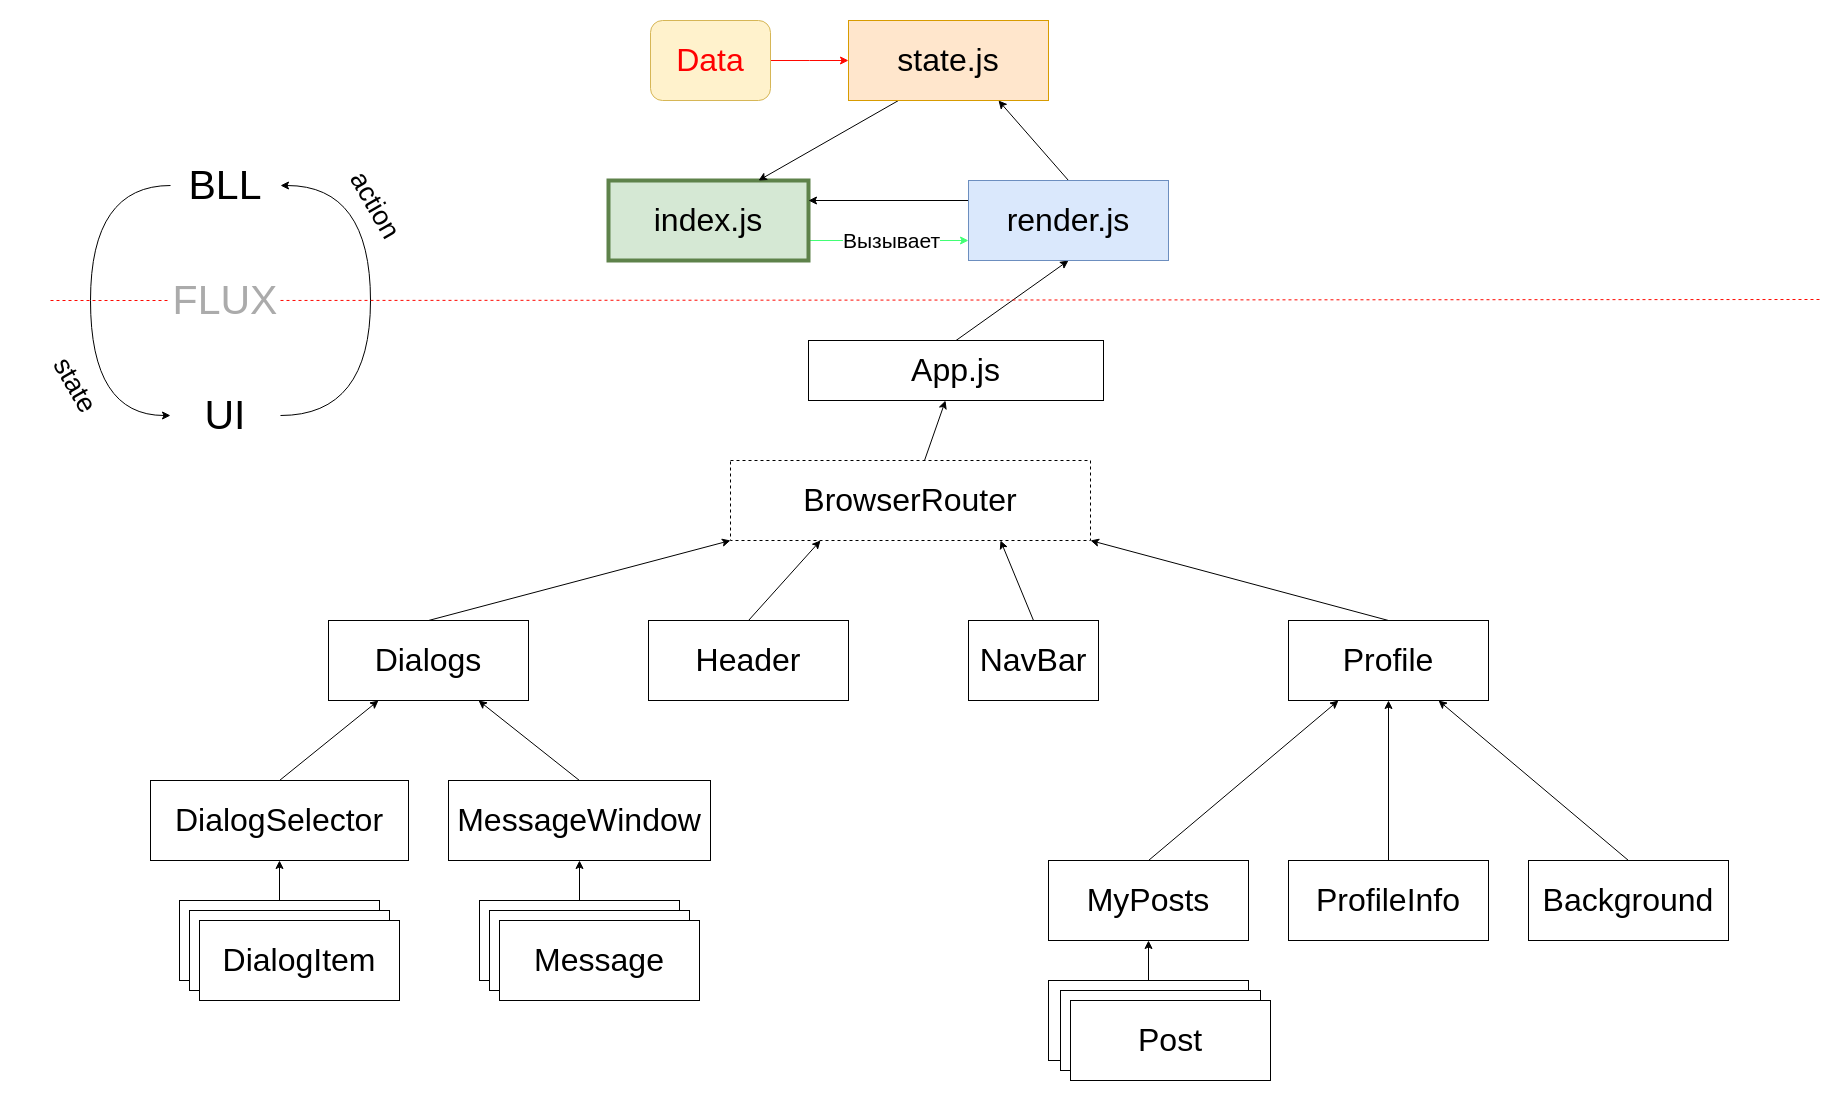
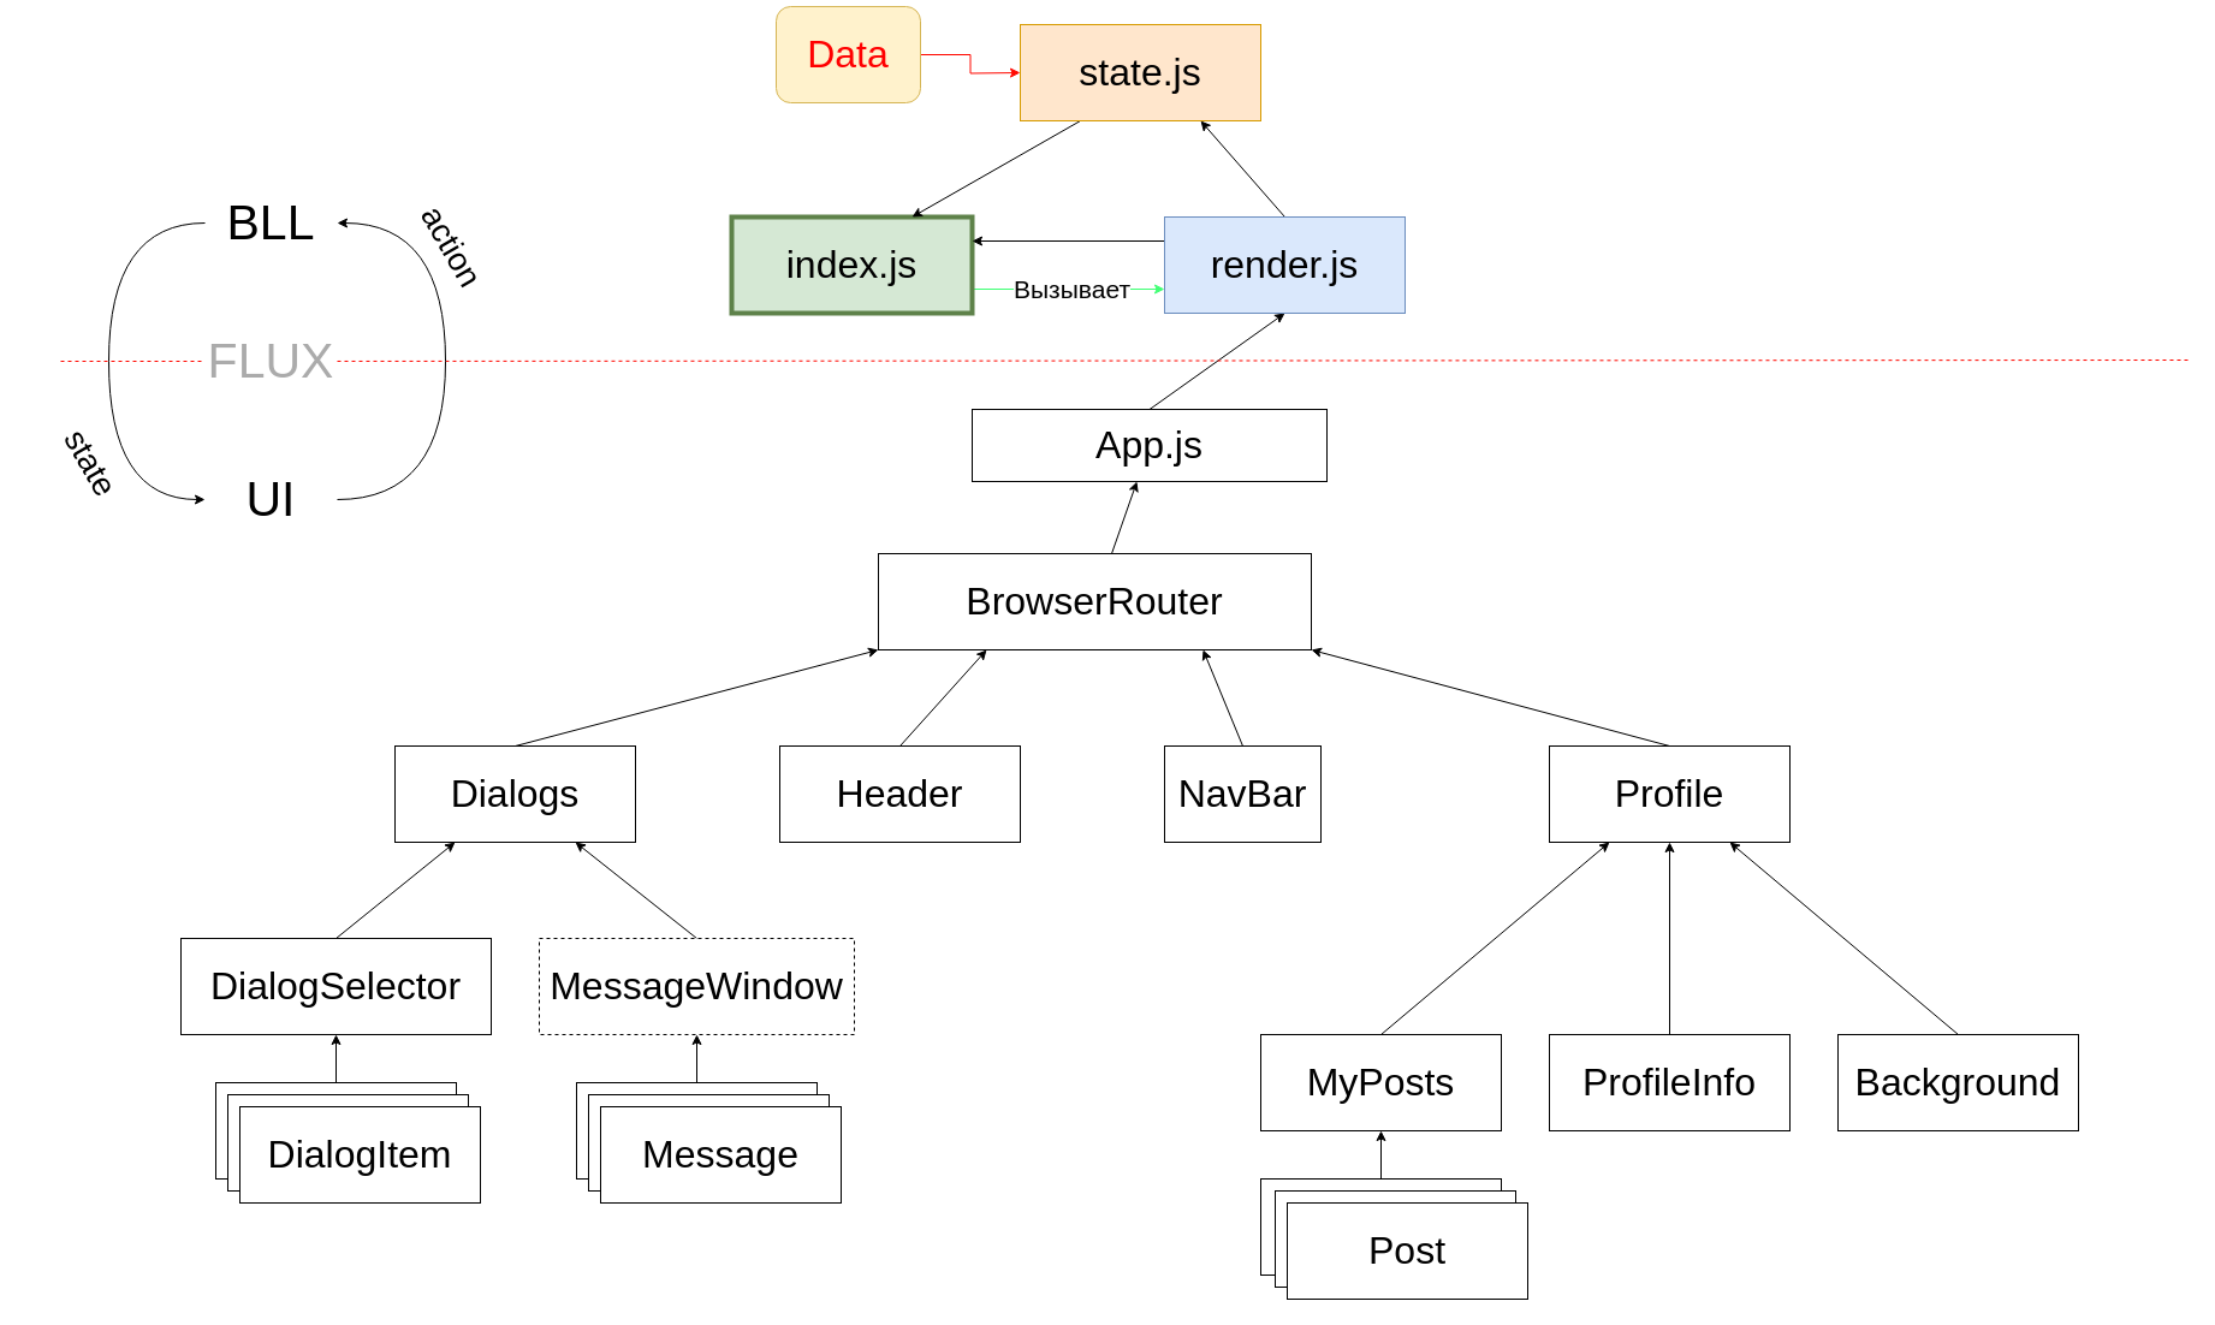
  <mxCell id="0" />
  <mxCell id="1" parent="0" />
  <mxCell id="2" style="edgeStyle=none;rounded=0;orthogonalLoop=1;jettySize=auto;html=1;exitX=0.5;exitY=1;exitDx=0;exitDy=0;entryX=0.5;entryY=0;entryDx=0;entryDy=0;fontSize=32;startArrow=classic;startFill=1;endArrow=none;endFill=0;" parent="1" source="45" target="12" edge="1"><mxGeometry relative="1" as="geometry" /></mxCell>
  <mxCell id="3" style="edgeStyle=none;rounded=0;orthogonalLoop=1;jettySize=auto;html=1;exitX=1;exitY=0.75;exitDx=0;exitDy=0;entryX=0;entryY=0.75;entryDx=0;entryDy=0;strokeColor=#42FF75;" parent="1" source="5" target="45" edge="1"><mxGeometry relative="1" as="geometry" /></mxCell>
  <mxCell id="4" value="&lt;font style=&quot;font-size: 21px&quot;&gt;Вызывает&lt;/font&gt;" style="edgeLabel;html=1;align=center;verticalAlign=middle;resizable=0;points=[];" parent="3" vertex="1" connectable="0"><mxGeometry x="0.212" y="-2" relative="1" as="geometry"><mxPoint x="-14.67" y="-2" as="offset" /></mxGeometry></mxCell>
  <mxCell id="5" value="index.js" style="rounded=0;whiteSpace=wrap;html=1;fontSize=32;fillColor=#d5e8d4;strokeColor=#5E824A;strokeWidth=4;" parent="1" vertex="1"><mxGeometry x="608" y="180" width="200" height="80" as="geometry" /></mxCell>
  <mxCell id="6" style="edgeStyle=none;rounded=0;orthogonalLoop=1;jettySize=auto;html=1;exitX=0.25;exitY=1;exitDx=0;exitDy=0;entryX=0.5;entryY=0;entryDx=0;entryDy=0;fontSize=32;endArrow=none;endFill=0;startArrow=classic;startFill=1;" parent="1" source="10" target="21" edge="1"><mxGeometry relative="1" as="geometry" /></mxCell>
  <mxCell id="7" style="edgeStyle=none;rounded=0;orthogonalLoop=1;jettySize=auto;html=1;exitX=0.75;exitY=1;exitDx=0;exitDy=0;entryX=0.5;entryY=0;entryDx=0;entryDy=0;fontSize=32;endArrow=none;endFill=0;startArrow=classic;startFill=1;" parent="1" source="10" target="13" edge="1"><mxGeometry relative="1" as="geometry" /></mxCell>
  <mxCell id="8" style="edgeStyle=none;rounded=0;orthogonalLoop=1;jettySize=auto;html=1;exitX=0;exitY=1;exitDx=0;exitDy=0;entryX=0.5;entryY=0;entryDx=0;entryDy=0;fontSize=32;endArrow=none;endFill=0;startArrow=classic;startFill=1;" parent="1" source="10" target="20" edge="1"><mxGeometry relative="1" as="geometry" /></mxCell>
  <mxCell id="9" style="edgeStyle=none;rounded=0;orthogonalLoop=1;jettySize=auto;html=1;exitX=1;exitY=1;exitDx=0;exitDy=0;entryX=0.5;entryY=0;entryDx=0;entryDy=0;fontSize=32;endArrow=none;endFill=0;startArrow=classic;startFill=1;" parent="1" source="10" target="17" edge="1"><mxGeometry relative="1" as="geometry" /></mxCell>
- <mxCell id="10" value="BrowserRouter" style="rounded=0;whiteSpace=wrap;html=1;fontSize=32;dashed=1;" parent="1" vertex="1"><mxGeometry x="730" y="460" width="360" height="80" as="geometry" /></mxCell>
+ <mxCell id="10" value="BrowserRouter" style="rounded=0;whiteSpace=wrap;html=1;fontSize=32;" parent="1" vertex="1"><mxGeometry x="730" y="460" width="360" height="80" as="geometry" /></mxCell>
  <mxCell id="11" value="" style="edgeStyle=none;rounded=0;orthogonalLoop=1;jettySize=auto;html=1;fontSize=32;startArrow=classic;startFill=1;endArrow=none;endFill=0;" parent="1" source="12" target="10" edge="1"><mxGeometry relative="1" as="geometry" /></mxCell>
  <mxCell id="12" value="App.js" style="rounded=0;whiteSpace=wrap;html=1;fontSize=32;" parent="1" vertex="1"><mxGeometry x="808" y="340" width="295" height="60" as="geometry" /></mxCell>
  <mxCell id="13" value="NavBar" style="rounded=0;whiteSpace=wrap;html=1;fontSize=32;" parent="1" vertex="1"><mxGeometry x="968" y="620" width="130" height="80" as="geometry" /></mxCell>
  <mxCell id="14" style="edgeStyle=none;rounded=0;orthogonalLoop=1;jettySize=auto;html=1;exitX=0.25;exitY=1;exitDx=0;exitDy=0;entryX=0.5;entryY=0;entryDx=0;entryDy=0;fontSize=32;endArrow=none;endFill=0;startArrow=classic;startFill=1;" parent="1" source="17" target="29" edge="1"><mxGeometry relative="1" as="geometry" /></mxCell>
  <mxCell id="15" style="edgeStyle=none;rounded=0;orthogonalLoop=1;jettySize=auto;html=1;exitX=0.5;exitY=1;exitDx=0;exitDy=0;entryX=0.5;entryY=0;entryDx=0;entryDy=0;fontSize=32;endArrow=none;endFill=0;startArrow=classic;startFill=1;" parent="1" source="17" target="27" edge="1"><mxGeometry relative="1" as="geometry" /></mxCell>
  <mxCell id="16" style="edgeStyle=none;rounded=0;orthogonalLoop=1;jettySize=auto;html=1;exitX=0.75;exitY=1;exitDx=0;exitDy=0;entryX=0.5;entryY=0;entryDx=0;entryDy=0;fontSize=32;endArrow=none;endFill=0;startArrow=classic;startFill=1;" parent="1" source="17" target="26" edge="1"><mxGeometry relative="1" as="geometry" /></mxCell>
  <mxCell id="17" value="Profile" style="rounded=0;whiteSpace=wrap;html=1;fontSize=32;" parent="1" vertex="1"><mxGeometry x="1288" y="620" width="200" height="80" as="geometry" /></mxCell>
  <mxCell id="18" style="edgeStyle=none;rounded=0;orthogonalLoop=1;jettySize=auto;html=1;exitX=0.25;exitY=1;exitDx=0;exitDy=0;entryX=0.5;entryY=0;entryDx=0;entryDy=0;fontSize=32;endArrow=none;endFill=0;startArrow=classic;startFill=1;" parent="1" source="20" target="23" edge="1"><mxGeometry relative="1" as="geometry" /></mxCell>
  <mxCell id="19" style="edgeStyle=none;rounded=0;orthogonalLoop=1;jettySize=auto;html=1;exitX=0.75;exitY=1;exitDx=0;exitDy=0;entryX=0.5;entryY=0;entryDx=0;entryDy=0;fontSize=32;endArrow=none;endFill=0;startArrow=classic;startFill=1;" parent="1" source="20" target="25" edge="1"><mxGeometry relative="1" as="geometry" /></mxCell>
  <mxCell id="20" value="Dialogs" style="rounded=0;whiteSpace=wrap;html=1;fontSize=32;" parent="1" vertex="1"><mxGeometry x="328" y="620" width="200" height="80" as="geometry" /></mxCell>
  <mxCell id="21" value="Header" style="rounded=0;whiteSpace=wrap;html=1;fontSize=32;" parent="1" vertex="1"><mxGeometry x="648" y="620" width="200" height="80" as="geometry" /></mxCell>
  <mxCell id="22" style="edgeStyle=none;rounded=0;orthogonalLoop=1;jettySize=auto;html=1;exitX=0.5;exitY=1;exitDx=0;exitDy=0;entryX=0.5;entryY=0;entryDx=0;entryDy=0;endArrow=none;endFill=0;startArrow=classic;startFill=1;" parent="1" source="23" target="33" edge="1"><mxGeometry relative="1" as="geometry" /></mxCell>
  <mxCell id="23" value="DialogSelector" style="rounded=0;whiteSpace=wrap;html=1;fontSize=32;" parent="1" vertex="1"><mxGeometry x="150" y="780" width="258" height="80" as="geometry" /></mxCell>
  <mxCell id="24" style="edgeStyle=none;rounded=0;orthogonalLoop=1;jettySize=auto;html=1;exitX=0.5;exitY=1;exitDx=0;exitDy=0;entryX=0.5;entryY=0;entryDx=0;entryDy=0;strokeColor=#000000;endArrow=none;endFill=0;startArrow=classic;startFill=1;" parent="1" source="25" target="34" edge="1"><mxGeometry relative="1" as="geometry" /></mxCell>
- <mxCell id="25" value="MessageWindow" style="rounded=0;whiteSpace=wrap;html=1;fontSize=32;" parent="1" vertex="1"><mxGeometry x="448" y="780" width="262" height="80" as="geometry" /></mxCell>
+ <mxCell id="25" value="MessageWindow" style="rounded=0;whiteSpace=wrap;html=1;fontSize=32;dashed=1;" parent="1" vertex="1"><mxGeometry x="448" y="780" width="262" height="80" as="geometry" /></mxCell>
  <mxCell id="26" value="Background" style="rounded=0;whiteSpace=wrap;html=1;fontSize=32;" parent="1" vertex="1"><mxGeometry x="1528" y="860" width="200" height="80" as="geometry" /></mxCell>
  <mxCell id="27" value="ProfileInfo" style="rounded=0;whiteSpace=wrap;html=1;fontSize=32;" parent="1" vertex="1"><mxGeometry x="1288" y="860" width="200" height="80" as="geometry" /></mxCell>
  <mxCell id="28" style="edgeStyle=none;rounded=0;orthogonalLoop=1;jettySize=auto;html=1;exitX=0.5;exitY=1;exitDx=0;exitDy=0;entryX=0.5;entryY=0;entryDx=0;entryDy=0;fontSize=32;endArrow=none;endFill=0;startArrow=classic;startFill=1;" parent="1" source="29" target="30" edge="1"><mxGeometry relative="1" as="geometry" /></mxCell>
  <mxCell id="29" value="MyPosts" style="rounded=0;whiteSpace=wrap;html=1;fontSize=32;" parent="1" vertex="1"><mxGeometry x="1048" y="860" width="200" height="80" as="geometry" /></mxCell>
  <mxCell id="30" value="MyPosts" style="rounded=0;whiteSpace=wrap;html=1;fontSize=32;" parent="1" vertex="1"><mxGeometry x="1048" y="980" width="200" height="80" as="geometry" /></mxCell>
  <mxCell id="31" value="MyPosts" style="rounded=0;whiteSpace=wrap;html=1;fontSize=32;" parent="1" vertex="1"><mxGeometry x="1060" y="990" width="200" height="80" as="geometry" /></mxCell>
  <mxCell id="32" value="Post" style="rounded=0;whiteSpace=wrap;html=1;fontSize=32;" parent="1" vertex="1"><mxGeometry x="1070" y="1000" width="200" height="80" as="geometry" /></mxCell>
  <mxCell id="33" value="DialogItem" style="rounded=0;whiteSpace=wrap;html=1;fontSize=32;" parent="1" vertex="1"><mxGeometry x="179" y="900" width="200" height="80" as="geometry" /></mxCell>
  <mxCell id="34" value="Message" style="rounded=0;whiteSpace=wrap;html=1;fontSize=32;" parent="1" vertex="1"><mxGeometry x="479" y="900" width="200" height="80" as="geometry" /></mxCell>
  <mxCell id="35" value="" style="edgeStyle=orthogonalEdgeStyle;rounded=0;orthogonalLoop=1;jettySize=auto;html=1;fontSize=32;fontColor=#FF0000;fillColor=#f8cecc;strokeColor=#FF0800;" parent="1" source="36" edge="1"><mxGeometry relative="1" as="geometry"><mxPoint x="848" y="60" as="targetPoint" /></mxGeometry></mxCell>
- <mxCell id="36" value="Data" style="rounded=1;whiteSpace=wrap;html=1;fontSize=32;fillColor=#fff2cc;strokeColor=#d6b656;fontColor=#FF0000;" parent="1" vertex="1"><mxGeometry x="650" y="20" width="120" height="80" as="geometry" /></mxCell>
+ <mxCell id="36" value="Data" style="rounded=1;whiteSpace=wrap;html=1;fontSize=32;fillColor=#fff2cc;strokeColor=#d6b656;fontColor=#FF0000;" parent="1" vertex="1"><mxGeometry x="645" y="5" width="120" height="80" as="geometry" /></mxCell>
  <mxCell id="37" style="rounded=0;orthogonalLoop=1;jettySize=auto;html=1;exitX=0.25;exitY=1;exitDx=0;exitDy=0;entryX=0.75;entryY=0;entryDx=0;entryDy=0;" parent="1" source="38" target="5" edge="1"><mxGeometry relative="1" as="geometry" /></mxCell>
  <mxCell id="38" value="state.js" style="rounded=0;whiteSpace=wrap;html=1;fontSize=32;fillColor=#ffe6cc;strokeColor=#d79b00;" parent="1" vertex="1"><mxGeometry x="848" y="20" width="200" height="80" as="geometry" /></mxCell>
  <mxCell id="39" value="DialogItem" style="rounded=0;whiteSpace=wrap;html=1;fontSize=32;" parent="1" vertex="1"><mxGeometry x="189" y="910" width="200" height="80" as="geometry" /></mxCell>
  <mxCell id="40" value="DialogItem" style="rounded=0;whiteSpace=wrap;html=1;fontSize=32;" parent="1" vertex="1"><mxGeometry x="199" y="920" width="200" height="80" as="geometry" /></mxCell>
  <mxCell id="41" value="Message" style="rounded=0;whiteSpace=wrap;html=1;fontSize=32;" parent="1" vertex="1"><mxGeometry x="489" y="910" width="200" height="80" as="geometry" /></mxCell>
  <mxCell id="42" value="Message" style="rounded=0;whiteSpace=wrap;html=1;fontSize=32;" parent="1" vertex="1"><mxGeometry x="499" y="920" width="200" height="80" as="geometry" /></mxCell>
  <mxCell id="43" style="rounded=0;orthogonalLoop=1;jettySize=auto;html=1;entryX=1;entryY=0.25;entryDx=0;entryDy=0;exitX=0;exitY=0.25;exitDx=0;exitDy=0;" parent="1" source="45" target="5" edge="1"><mxGeometry relative="1" as="geometry"><mxPoint x="930" y="220" as="sourcePoint" /></mxGeometry></mxCell>
  <mxCell id="44" style="rounded=0;orthogonalLoop=1;jettySize=auto;html=1;exitX=0.5;exitY=0;exitDx=0;exitDy=0;entryX=0.75;entryY=1;entryDx=0;entryDy=0;" parent="1" source="45" target="38" edge="1"><mxGeometry relative="1" as="geometry" /></mxCell>
  <mxCell id="45" value="render.js" style="rounded=0;whiteSpace=wrap;html=1;fontSize=32;fillColor=#dae8fc;strokeColor=#6c8ebf;" parent="1" vertex="1"><mxGeometry x="968" y="180" width="200" height="80" as="geometry" /></mxCell>
  <mxCell id="46" value="" style="endArrow=none;dashed=1;html=1;strokeColor=#FF0800;" edge="1" parent="1" source="51"><mxGeometry width="50" height="50" relative="1" as="geometry"><mxPoint x="50" y="300" as="sourcePoint" /><mxPoint x="1820" y="299" as="targetPoint" /></mxGeometry></mxCell>
  <mxCell id="47" style="edgeStyle=orthogonalEdgeStyle;curved=1;rounded=0;orthogonalLoop=1;jettySize=auto;html=1;exitX=0;exitY=0.5;exitDx=0;exitDy=0;entryX=0;entryY=0.5;entryDx=0;entryDy=0;" edge="1" parent="1" source="48" target="50"><mxGeometry relative="1" as="geometry"><Array as="points"><mxPoint x="90" y="185" /><mxPoint x="90" y="415" /></Array></mxGeometry></mxCell>
  <mxCell id="48" value="&lt;span style=&quot;font-size: 41px&quot;&gt;BLL&lt;/span&gt;" style="text;html=1;strokeColor=none;fillColor=none;align=center;verticalAlign=middle;whiteSpace=wrap;rounded=0;" vertex="1" parent="1"><mxGeometry x="170" y="160" width="110" height="50" as="geometry" /></mxCell>
  <mxCell id="49" style="edgeStyle=orthogonalEdgeStyle;rounded=0;orthogonalLoop=1;jettySize=auto;html=1;exitX=1;exitY=0.5;exitDx=0;exitDy=0;entryX=1;entryY=0.5;entryDx=0;entryDy=0;curved=1;" edge="1" parent="1" source="50" target="48"><mxGeometry relative="1" as="geometry"><Array as="points"><mxPoint x="370" y="415" /><mxPoint x="370" y="185" /></Array></mxGeometry></mxCell>
  <mxCell id="50" value="&lt;span style=&quot;font-size: 41px&quot;&gt;UI&lt;/span&gt;" style="text;html=1;strokeColor=none;fillColor=none;align=center;verticalAlign=middle;whiteSpace=wrap;rounded=0;" vertex="1" parent="1"><mxGeometry x="170" y="390" width="110" height="50" as="geometry" /></mxCell>
  <mxCell id="51" value="&lt;span style=&quot;font-size: 41px&quot;&gt;&lt;font color=&quot;#ababab&quot;&gt;FLUX&lt;/font&gt;&lt;/span&gt;" style="text;html=1;strokeColor=none;fillColor=none;align=center;verticalAlign=middle;whiteSpace=wrap;rounded=0;" vertex="1" parent="1"><mxGeometry x="170" y="270" width="110" height="60" as="geometry" /></mxCell>
  <mxCell id="52" value="" style="endArrow=none;dashed=1;html=1;strokeColor=#FF0800;" edge="1" parent="1" target="51"><mxGeometry width="50" height="50" relative="1" as="geometry"><mxPoint x="50" y="300" as="sourcePoint" /><mxPoint x="1820" y="299" as="targetPoint" /></mxGeometry></mxCell>
  <mxCell id="53" value="&lt;font style=&quot;font-size: 27px&quot;&gt;action&lt;/font&gt;" style="text;html=1;strokeColor=none;fillColor=none;align=center;verticalAlign=middle;whiteSpace=wrap;rounded=0;rotation=60;" vertex="1" parent="1"><mxGeometry x="320" y="180" width="110" height="50" as="geometry" /></mxCell>
  <mxCell id="54" value="&lt;font style=&quot;font-size: 27px&quot;&gt;state&lt;/font&gt;" style="text;html=1;strokeColor=none;fillColor=none;align=center;verticalAlign=middle;whiteSpace=wrap;rounded=0;rotation=60;" vertex="1" parent="1"><mxGeometry x="20" y="360" width="110" height="50" as="geometry" /></mxCell>
